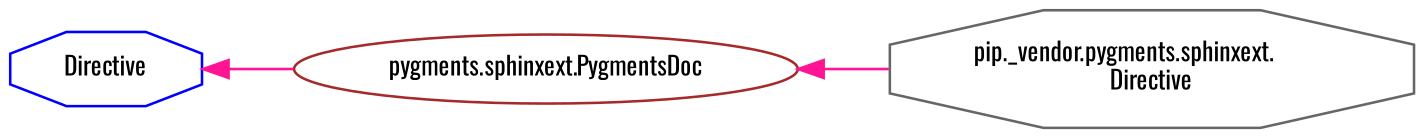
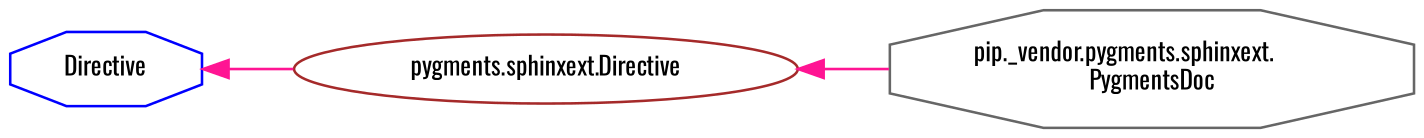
  digraph {
    fontname=Oswald
    rankdir=LR
    node [fillcolor=white fontname=Oswald fontsize=10 shape=octagon style=filled]
    edge [color=deeppink dir=back fontname=Oswald fontsize=10 labelfontname=Helvetica labelfontsize=10 style=solid]
    n1 [color=blue height=0.2 label=Directive width=0.4]
-   n2 [color=brown height=0.2 label="pygments.sphinxext.PygmentsDoc" shape=ellipse width=0.4]
-   n3 [color=gray40 height=0.2 label="pip._vendor.pygments.sphinxext.\lDirective" width=0.4]
+   n2 [color=brown height=0.2 label="pygments.sphinxext.Directive" shape=ellipse width=0.4]
+   n3 [color=gray40 height=0.2 label="pip._vendor.pygments.sphinxext.\lPygmentsDoc" width=0.4]
    n1 -> n2
    n2 -> n3
  }
